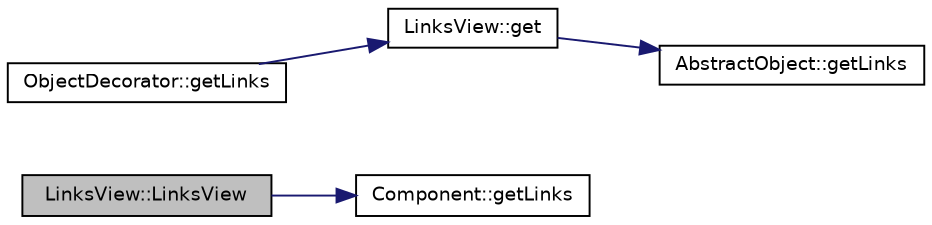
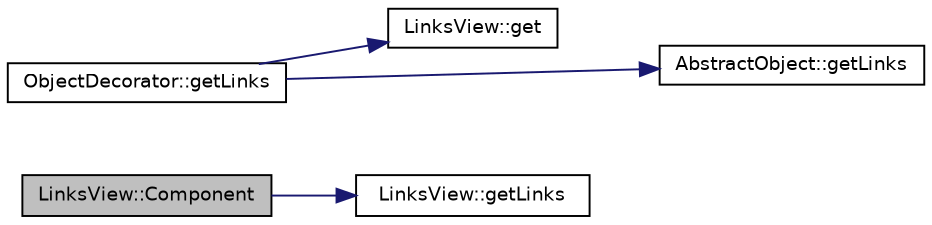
  digraph {
    rankdir=LR
    node [color=black fillcolor=white fontname=Helvetica fontsize=10 shape=record style=filled]
    edge [color=midnightblue fontname=Helvetica fontsize=10 labelfontname=Helvetica labelfontsize=10 style=solid]
-   n1 [fillcolor=grey75 fontcolor=black height=0.2 label="LinksView::LinksView" width=0.4]
-   n2 [height=0.2 label="Component::getLinks" width=0.4]
+   n1 [fillcolor=grey75 fontcolor=black height=0.2 label="LinksView::Component" width=0.4]
+   n2 [height=0.2 label="LinksView::getLinks" width=0.4]
    n3 [height=0.2 label="ObjectDecorator::getLinks" width=0.4]
    n4 [height=0.2 label="LinksView::get" width=0.4]
    n5 [height=0.2 label="AbstractObject::getLinks" width=0.4]
    n1 -> n2
    n3 -> n4
-   n4 -> n5
+   n3 -> n5
  }
